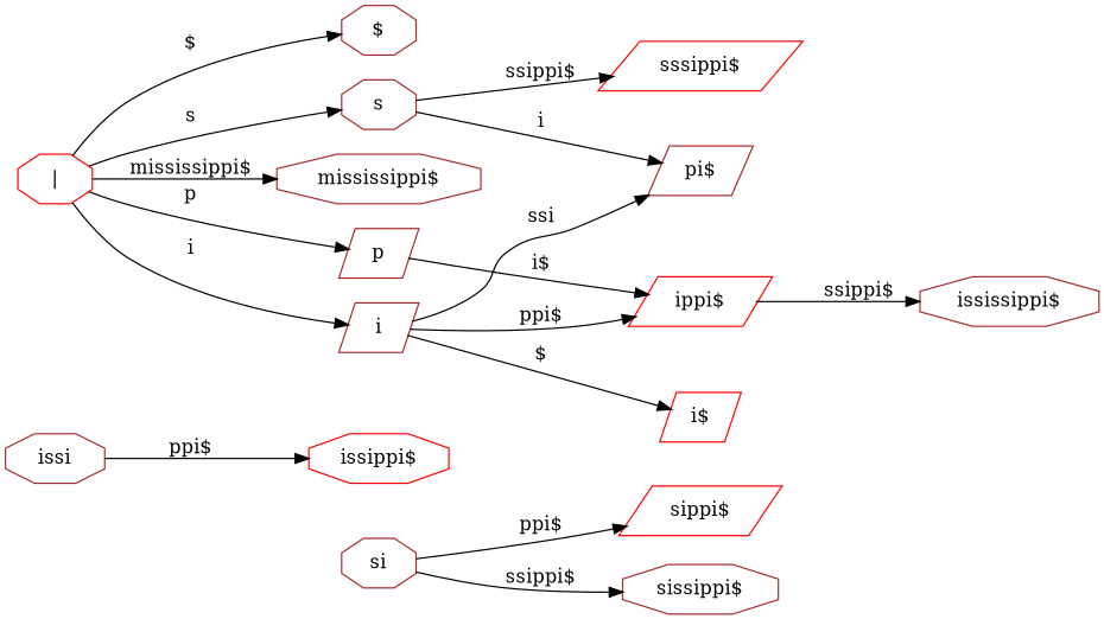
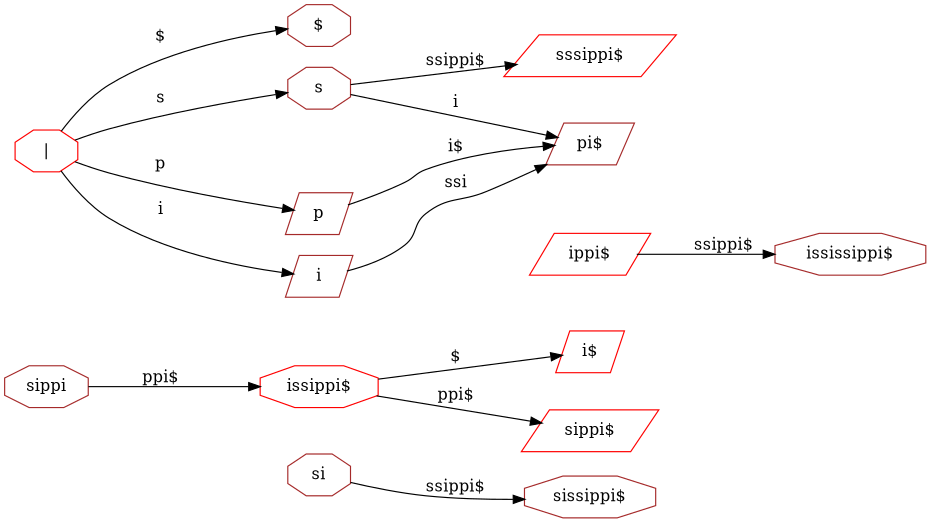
  digraph {
    rankdir=LR
    node [color=brown shape=octagon]
    n1 [label="$"]
    "|" [color=red]
    n3 [label=i shape=parallelogram]
-   n4 [label="mississippi$"]
    n5 [label=p shape=parallelogram]
    n6 [label=s]
    n7 [color=red label="i$" shape=parallelogram]
    n8 [color=red label="ippi$" shape=parallelogram]
    n9 [label="pi$" shape=parallelogram]
    n10 [color=red label="sssippi$" shape=parallelogram]
    n11 [label="ississippi$"]
-   n12 [label=issi]
+   n12 [label=sippi]
    n13 [color=red label="issippi$"]
    n14 [label=si]
    n15 [color=red label="sippi$" shape=parallelogram]
    n16 [label="sissippi$"]
    "|" -> n1 [label="$"]
    "|" -> n3 [label=i]
-   "|" -> n4 [label="mississippi$"]
    "|" -> n5 [label=p]
    "|" -> n6 [label=s]
-   n3 -> n7 [label="$"]
-   n3 -> n8 [label="ppi$"]
+   n13 -> n7 [label="$"]
    n3 -> n9 [label=ssi]
-   n5 -> n8 [label="i$"]
+   n5 -> n9 [label="i$"]
    n6 -> n9 [label=i]
    n6 -> n10 [label="ssippi$"]
    n8 -> n11 [label="ssippi$"]
    n12 -> n13 [label="ppi$"]
-   n14 -> n15 [label="ppi$"]
+   n13 -> n15 [label="ppi$"]
    n14 -> n16 [label="ssippi$"]
  }
